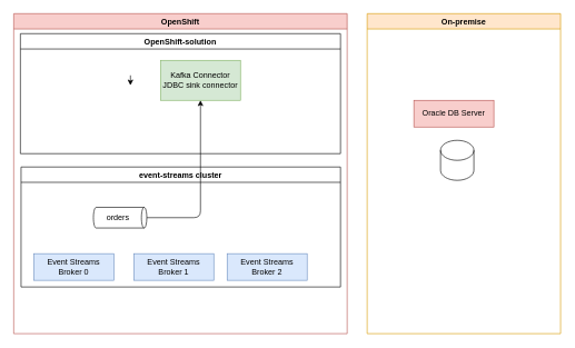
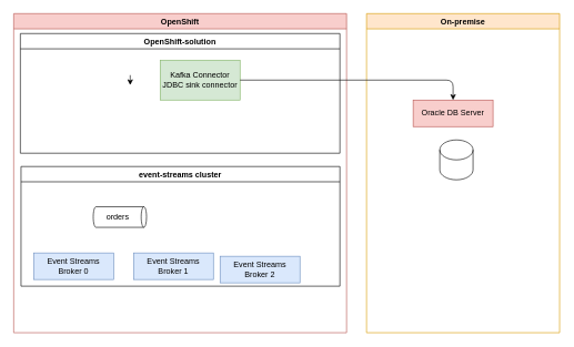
  <mxCell id="0" />
  <mxCell id="1" parent="0" />
  <mxCell id="2" value="OpenShift" style="swimlane;fillColor=#f8cecc;strokeColor=#b85450;" parent="1" vertex="1"><mxGeometry x="20" y="20" width="500" height="480" as="geometry" /></mxCell>
  <mxCell id="3" value="OpenShift-solution" style="swimlane;" parent="2" vertex="1"><mxGeometry x="10" y="30" width="480" height="180" as="geometry" /></mxCell>
  <mxCell id="4" value="Kafka Connector&lt;br&gt;JDBC sink connector" style="rounded=0;whiteSpace=wrap;html=1;fillColor=#d5e8d4;strokeColor=#82b366;" parent="3" vertex="1"><mxGeometry x="210" y="40" width="120" height="60" as="geometry" /></mxCell>
  <mxCell id="5" style="edgeStyle=none;html=1;" edge="1" parent="3"><mxGeometry relative="1" as="geometry"><mxPoint x="165" y="62.5" as="sourcePoint" /><mxPoint x="165" y="77.5" as="targetPoint" /></mxGeometry></mxCell>
  <mxCell id="6" value="event-streams cluster" style="swimlane;verticalAlign=middle;textDirection=ltr;horizontal=1;" parent="2" vertex="1"><mxGeometry x="11" y="230" width="479" height="180" as="geometry"><mxRectangle x="11" y="320" width="160" height="23" as="alternateBounds" /></mxGeometry></mxCell>
  <mxCell id="7" value="Event Streams&lt;br&gt;Broker 0" style="rounded=0;whiteSpace=wrap;html=1;fillColor=#dae8fc;strokeColor=#6c8ebf;" parent="6" vertex="1"><mxGeometry x="19" y="130" width="120" height="40" as="geometry" /></mxCell>
  <mxCell id="8" value="Event Streams&lt;br&gt;Broker 1" style="rounded=0;whiteSpace=wrap;html=1;fillColor=#dae8fc;strokeColor=#6c8ebf;" parent="6" vertex="1"><mxGeometry x="169" y="130" width="120" height="40" as="geometry" /></mxCell>
- <mxCell id="9" value="Event Streams&lt;br&gt;Broker 2" style="rounded=0;whiteSpace=wrap;html=1;fillColor=#dae8fc;strokeColor=#6c8ebf;" parent="6" vertex="1"><mxGeometry x="309" y="130" width="120" height="40" as="geometry" /></mxCell>
+ <mxCell id="9" value="Event Streams&lt;br&gt;Broker 2" style="rounded=0;whiteSpace=wrap;html=1;fillColor=#dae8fc;strokeColor=#6c8ebf;" parent="6" vertex="1"><mxGeometry x="299" y="135" width="120" height="40" as="geometry" /></mxCell>
  <mxCell id="10" value="orders" style="shape=cylinder3;whiteSpace=wrap;html=1;boundedLbl=1;backgroundOutline=1;size=4;rotation=90;align=center;horizontal=0;" parent="6" vertex="1"><mxGeometry x="133" y="36" width="31" height="80" as="geometry" /></mxCell>
- <mxCell id="11" style="edgeStyle=orthogonalEdgeStyle;html=1;" parent="2" source="10" target="4" edge="1"><mxGeometry relative="1" as="geometry" /></mxCell>
  <mxCell id="12" value="On-premise" style="swimlane;fillColor=#ffe6cc;strokeColor=#d79b00;" parent="1" vertex="1"><mxGeometry x="550" y="20" width="290" height="480" as="geometry" /></mxCell>
  <mxCell id="13" value="" style="shape=cylinder3;whiteSpace=wrap;html=1;boundedLbl=1;backgroundOutline=1;size=15;" parent="12" vertex="1"><mxGeometry x="110" y="190" width="50" height="60" as="geometry" /></mxCell>
  <mxCell id="14" value="Oracle DB Server" style="rounded=0;whiteSpace=wrap;html=1;fillColor=#f8cecc;strokeColor=#b85450;" parent="12" vertex="1"><mxGeometry x="70" y="130" width="120" height="40" as="geometry" /></mxCell>
+ <mxCell id="15" style="edgeStyle=orthogonalEdgeStyle;html=1;entryX=0.5;entryY=0;entryDx=0;entryDy=0;" parent="1" source="4" target="14" edge="1"><mxGeometry relative="1" as="geometry" /></mxCell>
